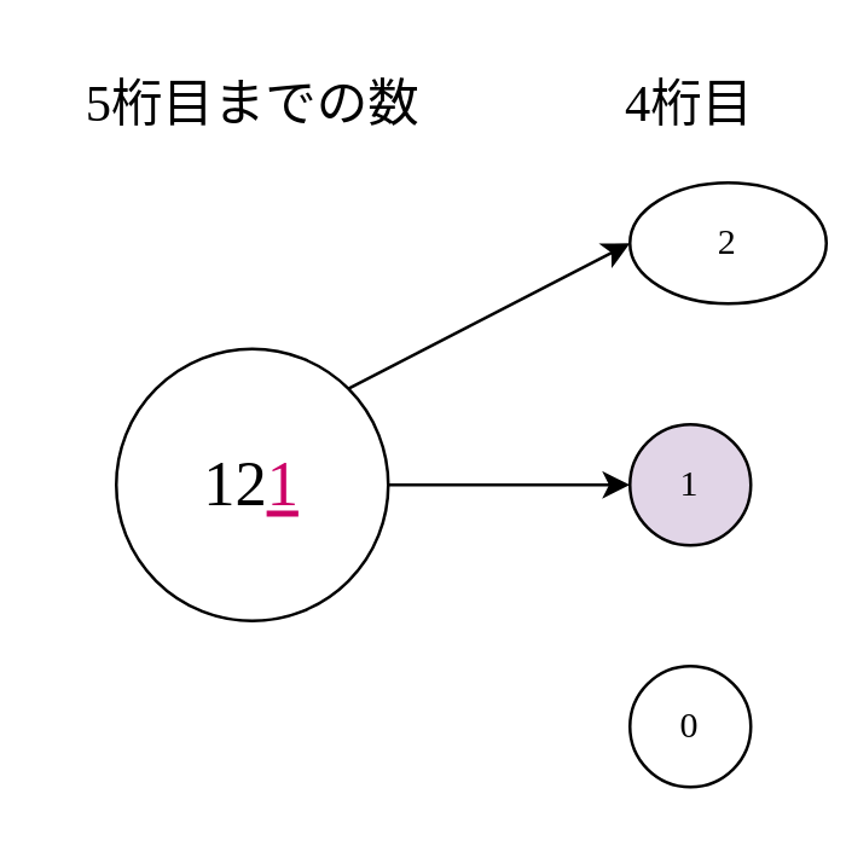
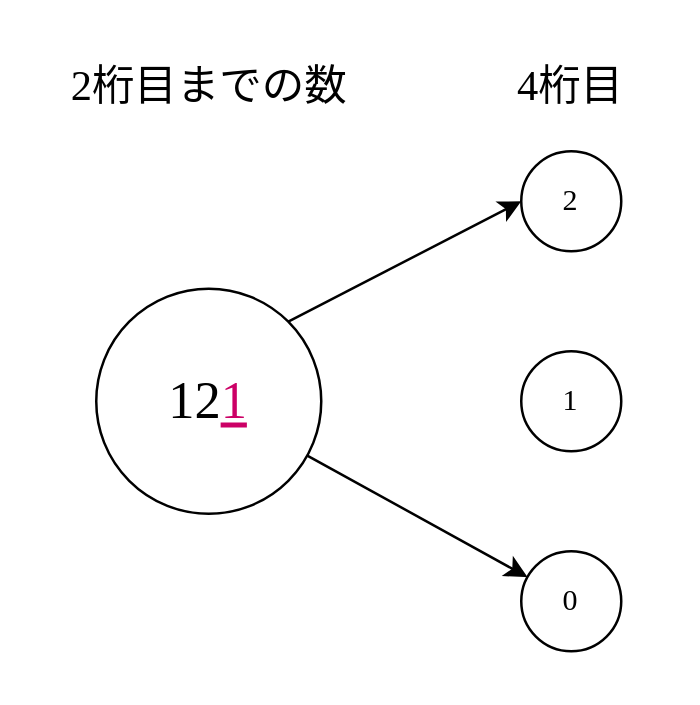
  <mxCell id="0" />
  <mxCell id="1" parent="0" />
  <mxCell id="2" value="" style="rounded=0;whiteSpace=wrap;html=1;fontFamily=メイリオ;fontSource=https%3A%2F%2Ffonts.googleapis.com%2Fcss%3Ffamily%3D%25E3%2583%25A1%25E3%2582%25A4%25E3%2583%25AA%25E3%2582%25AA;fillColor=#f8cecc;strokeColor=#b85450;" vertex="1" parent="1"><mxGeometry x="90.5" y="140" width="15" height="40" as="geometry" /></mxCell>
  <mxCell id="3" value="12&lt;font color=&quot;#cc0066&quot;&gt;&lt;u&gt;1&lt;/u&gt;&lt;/font&gt;" style="ellipse;whiteSpace=wrap;html=1;aspect=fixed;fontFamily=メイリオ;fontSource=https%3A%2F%2Ffonts.googleapis.com%2Fcss%3Ffamily%3D%25E3%2583%25A1%25E3%2582%25A4%25E3%2583%25AA%25E3%2582%25AA;fontSize=21;" vertex="1" parent="1"><mxGeometry x="38" y="115" width="90" height="90" as="geometry" /></mxCell>
  <mxCell id="4" style="edgeStyle=none;html=1;exitX=1;exitY=0;exitDx=0;exitDy=0;entryX=0;entryY=0.5;entryDx=0;entryDy=0;fontFamily=メイリオ;fontSource=https%3A%2F%2Ffonts.googleapis.com%2Fcss%3Ffamily%3D%25E3%2583%25A1%25E3%2582%25A4%25E3%2583%25AA%25E3%2582%25AA;" edge="1" parent="1" source="3" target="8"><mxGeometry relative="1" as="geometry" /></mxCell>
- <mxCell id="5" style="edgeStyle=none;html=1;entryX=0;entryY=0.5;entryDx=0;entryDy=0;fontFamily=メイリオ;fontSource=https%3A%2F%2Ffonts.googleapis.com%2Fcss%3Ffamily%3D%25E3%2583%25A1%25E3%2582%25A4%25E3%2583%25AA%25E3%2582%25AA;" edge="1" parent="1" source="3" target="7"><mxGeometry relative="1" as="geometry" /></mxCell>
+ <mxCell id="5" style="edgeStyle=none;html=1;fontFamily=メイリオ;fontSource=https%3A%2F%2Ffonts.googleapis.com%2Fcss%3Ffamily%3D%25E3%2583%25A1%25E3%2582%25A4%25E3%2583%25AA%25E3%2582%25AA;" edge="1" parent="1" source="3" target="6"><mxGeometry relative="1" as="geometry" /></mxCell>
  <mxCell id="6" value="0" style="ellipse;whiteSpace=wrap;html=1;aspect=fixed;fontFamily=メイリオ;fontSource=https%3A%2F%2Ffonts.googleapis.com%2Fcss%3Ffamily%3D%25E3%2583%25A1%25E3%2582%25A4%25E3%2583%25AA%25E3%2582%25AA;" vertex="1" parent="1"><mxGeometry x="208" y="220" width="40" height="40" as="geometry" /></mxCell>
- <mxCell id="7" value="1" style="ellipse;whiteSpace=wrap;html=1;aspect=fixed;fontFamily=メイリオ;fontSource=https%3A%2F%2Ffonts.googleapis.com%2Fcss%3Ffamily%3D%25E3%2583%25A1%25E3%2582%25A4%25E3%2583%25AA%25E3%2582%25AA;fillColor=#e1d5e7;" vertex="1" parent="1"><mxGeometry x="208" y="140" width="40" height="40" as="geometry" /></mxCell>
- <mxCell id="8" value="2" style="ellipse;whiteSpace=wrap;html=1;aspect=fixed;fontFamily=メイリオ;fontSource=https%3A%2F%2Ffonts.googleapis.com%2Fcss%3Ffamily%3D%25E3%2583%25A1%25E3%2582%25A4%25E3%2583%25AA%25E3%2582%25AA;" vertex="1" parent="1"><mxGeometry x="208" y="60" width="65" height="40" as="geometry" /></mxCell>
- <mxCell id="9" value="5桁目までの数" style="text;html=1;strokeColor=none;fillColor=none;align=center;verticalAlign=middle;whiteSpace=wrap;rounded=0;fontFamily=メイリオ;fontSource=https%3A%2F%2Ffonts.googleapis.com%2Fcss%3Ffamily%3D%25E3%2583%25A1%25E3%2582%25A4%25E3%2583%25AA%25E3%2582%25AA;fontSize=17;" vertex="1" parent="1"><mxGeometry x="20.5" y="20" width="125" height="30" as="geometry" /></mxCell>
+ <mxCell id="7" value="1" style="ellipse;whiteSpace=wrap;html=1;aspect=fixed;fontFamily=メイリオ;fontSource=https%3A%2F%2Ffonts.googleapis.com%2Fcss%3Ffamily%3D%25E3%2583%25A1%25E3%2582%25A4%25E3%2583%25AA%25E3%2582%25AA;" vertex="1" parent="1"><mxGeometry x="208" y="140" width="40" height="40" as="geometry" /></mxCell>
+ <mxCell id="8" value="2" style="ellipse;whiteSpace=wrap;html=1;aspect=fixed;fontFamily=メイリオ;fontSource=https%3A%2F%2Ffonts.googleapis.com%2Fcss%3Ffamily%3D%25E3%2583%25A1%25E3%2582%25A4%25E3%2583%25AA%25E3%2582%25AA;" vertex="1" parent="1"><mxGeometry x="208" y="60" width="40" height="40" as="geometry" /></mxCell>
+ <mxCell id="9" value="2桁目までの数" style="text;html=1;strokeColor=none;fillColor=none;align=center;verticalAlign=middle;whiteSpace=wrap;rounded=0;fontFamily=メイリオ;fontSource=https%3A%2F%2Ffonts.googleapis.com%2Fcss%3Ffamily%3D%25E3%2583%25A1%25E3%2582%25A4%25E3%2583%25AA%25E3%2582%25AA;fontSize=17;" vertex="1" parent="1"><mxGeometry x="20.5" y="20" width="125" height="30" as="geometry" /></mxCell>
  <mxCell id="10" value="4桁目" style="text;html=1;strokeColor=none;fillColor=none;align=center;verticalAlign=middle;whiteSpace=wrap;rounded=0;fontFamily=メイリオ;fontSource=https%3A%2F%2Ffonts.googleapis.com%2Fcss%3Ffamily%3D%25E3%2583%25A1%25E3%2582%25A4%25E3%2583%25AA%25E3%2582%25AA;fontSize=17;" vertex="1" parent="1"><mxGeometry x="198" y="20" width="60" height="30" as="geometry" /></mxCell>
